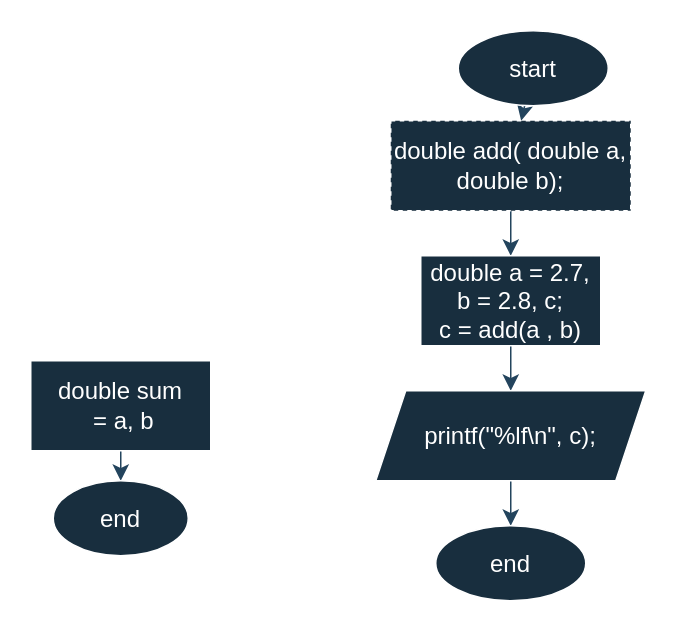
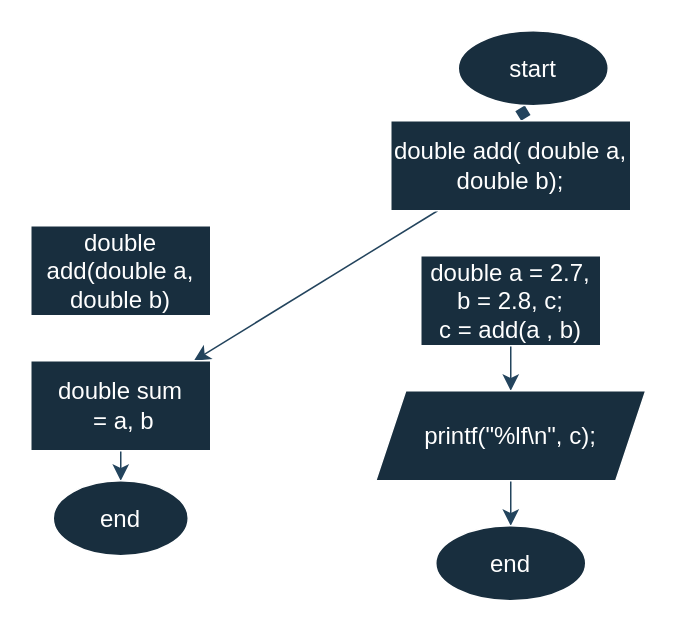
  <mxCell id="0" />
  <mxCell id="1" parent="0" />
- <mxCell id="2" value="" style="edgeStyle=none;curved=1;rounded=0;orthogonalLoop=1;jettySize=auto;html=1;fontSize=12;startSize=8;endSize=8;labelBackgroundColor=none;strokeColor=#23445D;fontColor=default;" edge="1" parent="1" source="3" target="5"><mxGeometry relative="1" as="geometry" /></mxCell>
+ <mxCell id="2" value="" style="edgeStyle=none;curved=1;rounded=0;orthogonalLoop=1;jettySize=auto;html=1;fontSize=12;startSize=8;endSize=8;labelBackgroundColor=none;strokeColor=#23445D;fontColor=default;endArrow=diamond;" edge="1" parent="1" source="3" target="5"><mxGeometry relative="1" as="geometry" /></mxCell>
  <mxCell id="3" value="start" style="ellipse;whiteSpace=wrap;html=1;fontSize=16;labelBackgroundColor=none;fillColor=#182E3E;strokeColor=#FFFFFF;fontColor=#FFFFFF;" vertex="1" parent="1"><mxGeometry x="305" y="20" width="100" height="50" as="geometry" /></mxCell>
- <mxCell id="4" value="" style="edgeStyle=none;curved=1;rounded=0;orthogonalLoop=1;jettySize=auto;html=1;fontSize=12;startSize=8;endSize=8;labelBackgroundColor=none;strokeColor=#23445D;fontColor=default;" edge="1" parent="1" source="5" target="7"><mxGeometry relative="1" as="geometry" /></mxCell>
- <mxCell id="5" value="double add( double a, double b);" style="whiteSpace=wrap;html=1;fontSize=16;labelBackgroundColor=none;fillColor=#182E3E;strokeColor=#FFFFFF;fontColor=#FFFFFF;dashed=1;" vertex="1" parent="1"><mxGeometry x="260" y="80" width="160" height="60" as="geometry" /></mxCell>
+ <mxCell id="4" value="" style="edgeStyle=none;curved=1;rounded=0;orthogonalLoop=1;jettySize=auto;html=1;fontSize=12;startSize=8;endSize=8;labelBackgroundColor=none;strokeColor=#23445D;fontColor=default;" edge="1" parent="1" source="5" target="13"><mxGeometry relative="1" as="geometry" /></mxCell>
+ <mxCell id="5" value="double add( double a, double b);" style="whiteSpace=wrap;html=1;fontSize=16;labelBackgroundColor=none;fillColor=#182E3E;strokeColor=#FFFFFF;fontColor=#FFFFFF;" vertex="1" parent="1"><mxGeometry x="260" y="80" width="160" height="60" as="geometry" /></mxCell>
  <mxCell id="6" value="" style="edgeStyle=none;curved=1;rounded=0;orthogonalLoop=1;jettySize=auto;html=1;fontSize=12;startSize=8;endSize=8;labelBackgroundColor=none;strokeColor=#23445D;fontColor=default;" edge="1" parent="1" source="7" target="9"><mxGeometry relative="1" as="geometry" /></mxCell>
  <mxCell id="7" value="double a = 2.7, b = 2.8, c;&lt;br&gt;c = add(a , b)" style="whiteSpace=wrap;html=1;fontSize=16;labelBackgroundColor=none;fillColor=#182E3E;strokeColor=#FFFFFF;fontColor=#FFFFFF;" vertex="1" parent="1"><mxGeometry x="280" y="170" width="120" height="60" as="geometry" /></mxCell>
  <mxCell id="8" value="" style="edgeStyle=none;curved=1;rounded=0;orthogonalLoop=1;jettySize=auto;html=1;fontSize=12;startSize=8;endSize=8;labelBackgroundColor=none;strokeColor=#23445D;fontColor=default;" edge="1" parent="1" source="9" target="10"><mxGeometry relative="1" as="geometry" /></mxCell>
  <mxCell id="9" value="printf(&quot;%lf\n&quot;, c);" style="shape=parallelogram;perimeter=parallelogramPerimeter;whiteSpace=wrap;html=1;fixedSize=1;fontSize=16;labelBackgroundColor=none;fillColor=#182E3E;strokeColor=#FFFFFF;fontColor=#FFFFFF;" vertex="1" parent="1"><mxGeometry x="250" y="260" width="180" height="60" as="geometry" /></mxCell>
  <mxCell id="10" value="end" style="ellipse;whiteSpace=wrap;html=1;fontSize=16;labelBackgroundColor=none;fillColor=#182E3E;strokeColor=#FFFFFF;fontColor=#FFFFFF;" vertex="1" parent="1"><mxGeometry x="290" y="350" width="100" height="50" as="geometry" /></mxCell>
+ <mxCell id="11" value="double add(double a, double b)" style="rounded=0;whiteSpace=wrap;html=1;fontSize=16;labelBackgroundColor=none;fillColor=#182E3E;strokeColor=#FFFFFF;fontColor=#FFFFFF;" vertex="1" parent="1"><mxGeometry x="20" y="150" width="120" height="60" as="geometry" /></mxCell>
  <mxCell id="12" style="edgeStyle=none;curved=1;rounded=0;orthogonalLoop=1;jettySize=auto;html=1;exitX=0.5;exitY=1;exitDx=0;exitDy=0;entryX=0.5;entryY=0;entryDx=0;entryDy=0;fontSize=12;startSize=8;endSize=8;labelBackgroundColor=none;strokeColor=#23445D;fontColor=default;" edge="1" parent="1" source="13" target="14"><mxGeometry relative="1" as="geometry" /></mxCell>
  <mxCell id="13" value="double sum&lt;br&gt;&amp;nbsp;= a, b" style="whiteSpace=wrap;html=1;fontSize=16;rounded=0;labelBackgroundColor=none;fillColor=#182E3E;strokeColor=#FFFFFF;fontColor=#FFFFFF;" vertex="1" parent="1"><mxGeometry x="20" y="240" width="120" height="60" as="geometry" /></mxCell>
  <mxCell id="14" value="end" style="ellipse;whiteSpace=wrap;html=1;fontSize=16;labelBackgroundColor=none;fillColor=#182E3E;strokeColor=#FFFFFF;fontColor=#FFFFFF;" vertex="1" parent="1"><mxGeometry x="35" y="320" width="90" height="50" as="geometry" /></mxCell>
